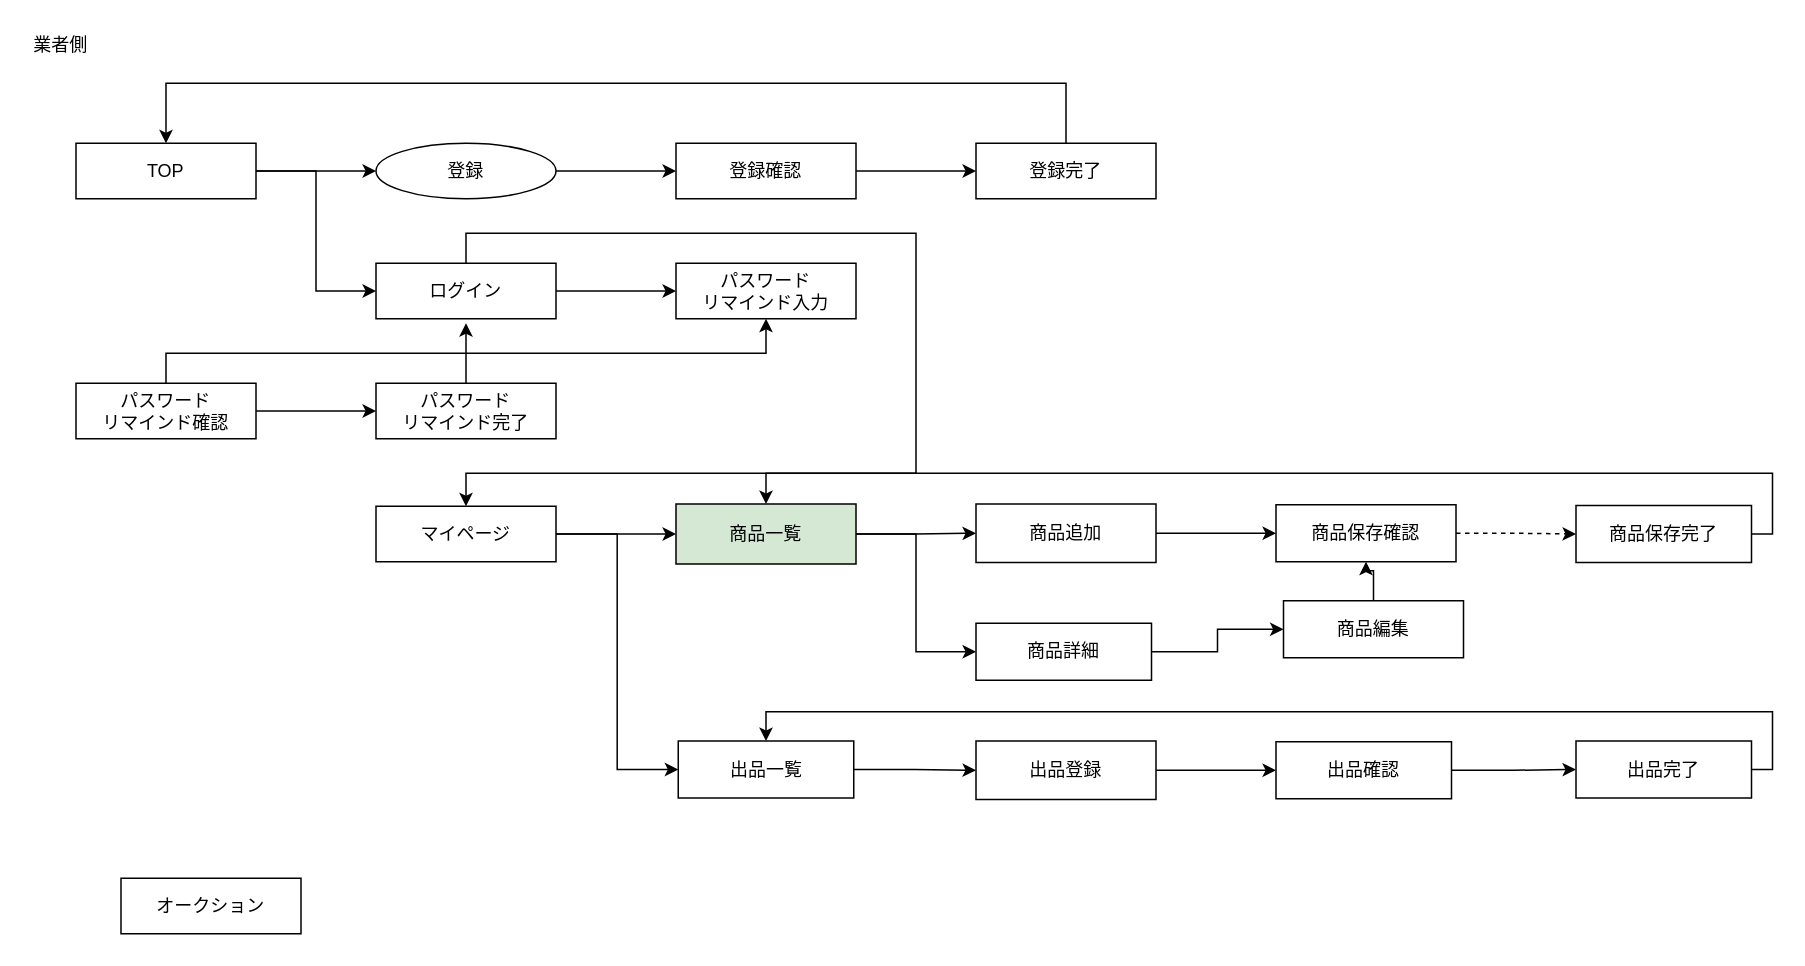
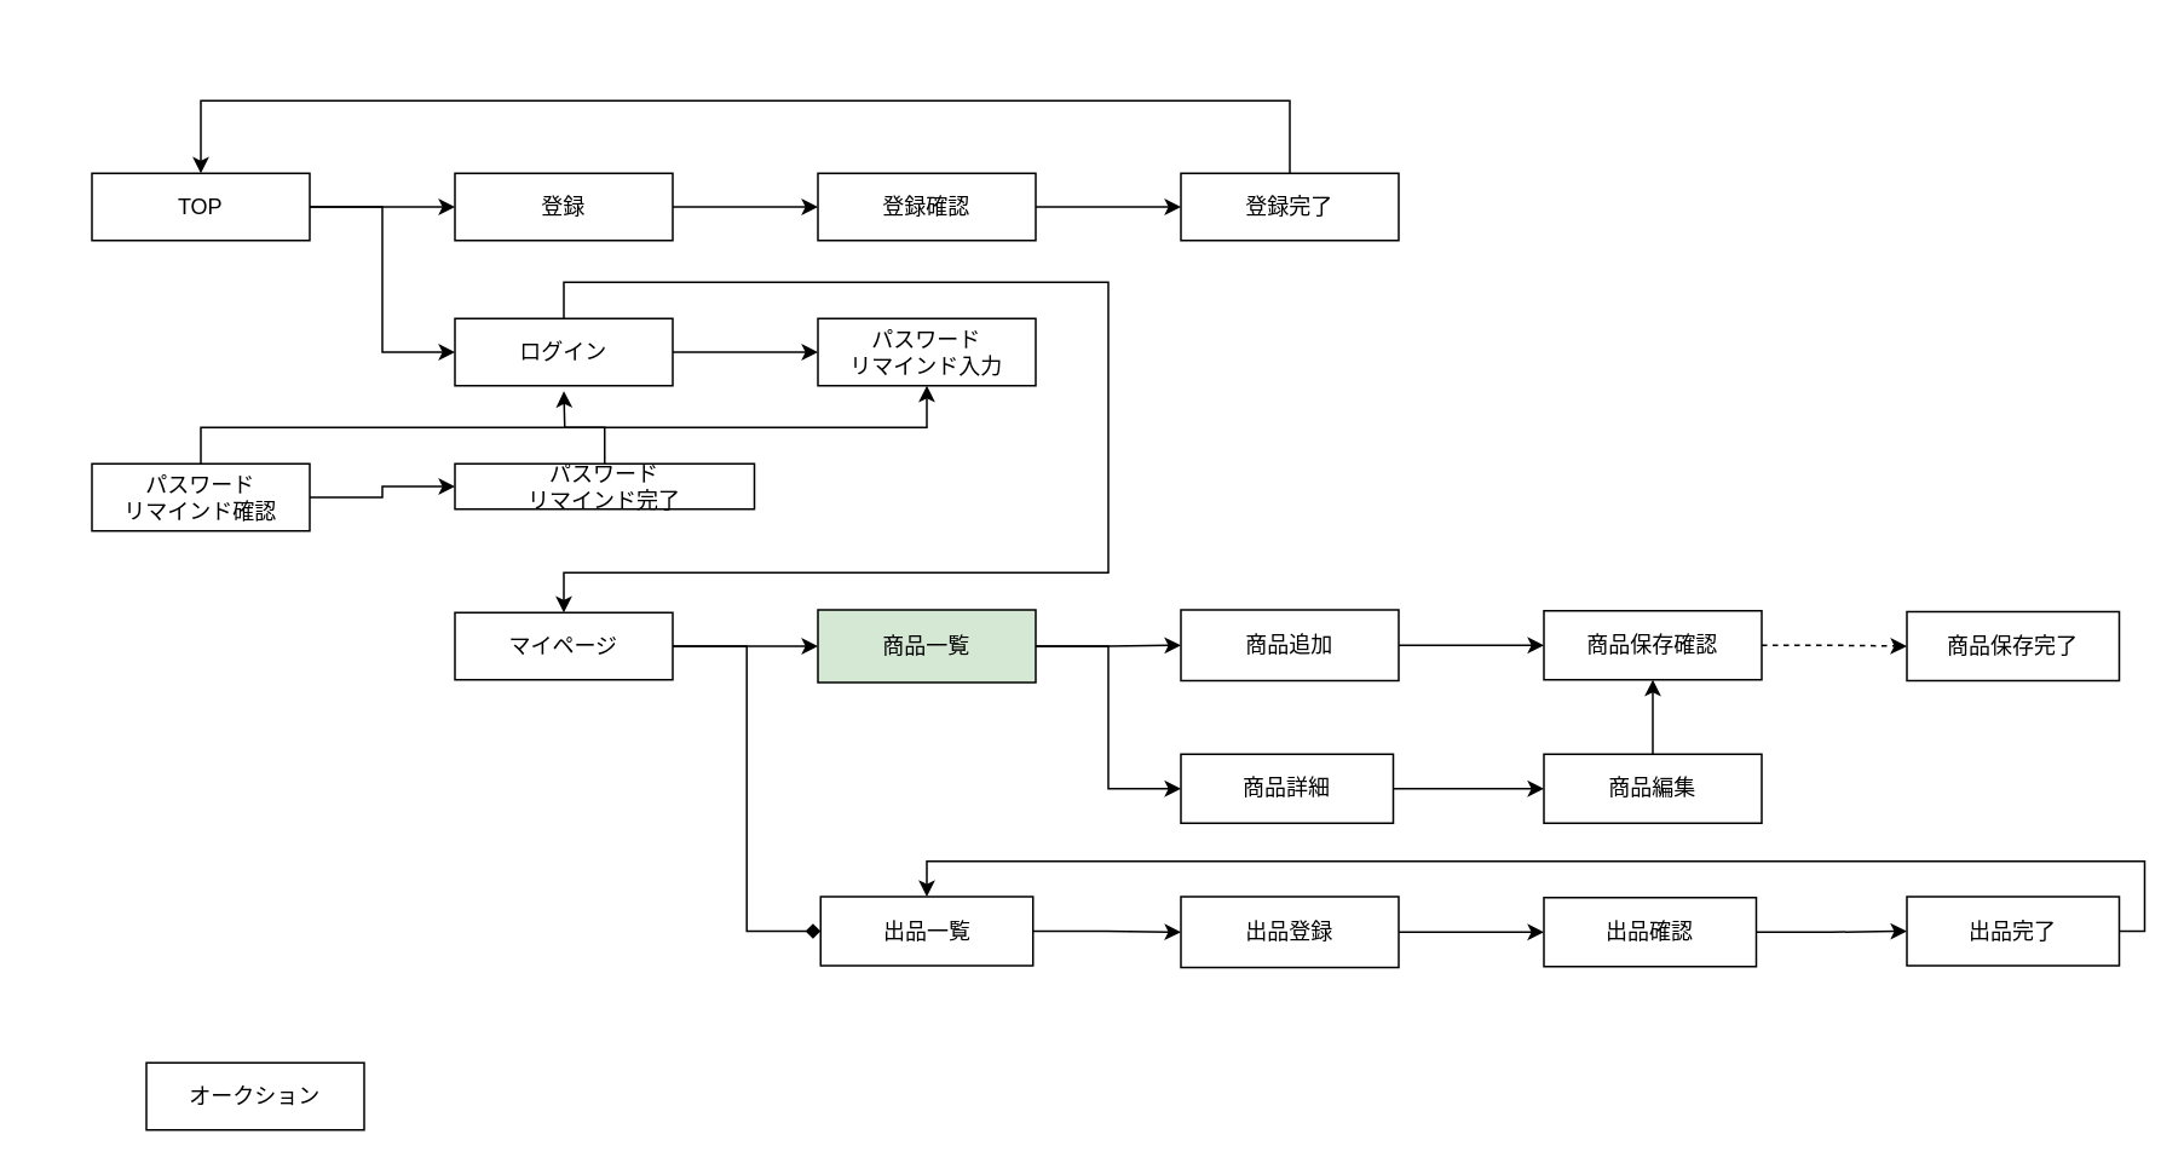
  <mxCell id="0" />
  <mxCell id="1" parent="0" />
  <mxCell id="2" style="edgeStyle=orthogonalEdgeStyle;rounded=0;orthogonalLoop=1;jettySize=auto;html=1;entryX=0;entryY=0.5;entryDx=0;entryDy=0;" edge="1" parent="1" source="4" target="9"><mxGeometry relative="1" as="geometry" /></mxCell>
- <mxCell id="3" style="edgeStyle=orthogonalEdgeStyle;rounded=0;orthogonalLoop=1;jettySize=auto;html=1;entryX=0;entryY=0.5;entryDx=0;entryDy=0;" edge="1" parent="1" source="4" target="33"><mxGeometry relative="1" as="geometry" /></mxCell>
+ <mxCell id="3" style="edgeStyle=orthogonalEdgeStyle;rounded=0;orthogonalLoop=1;jettySize=auto;html=1;entryX=0;entryY=0.5;entryDx=0;entryDy=0;endArrow=diamond;" edge="1" parent="1" source="4" target="33"><mxGeometry relative="1" as="geometry" /></mxCell>
  <mxCell id="4" value="マイページ" style="whiteSpace=wrap;html=1;" vertex="1" parent="1"><mxGeometry x="250" y="337" width="120" height="37" as="geometry" /></mxCell>
  <mxCell id="5" style="edgeStyle=orthogonalEdgeStyle;rounded=0;orthogonalLoop=1;jettySize=auto;html=1;entryX=0;entryY=0.5;entryDx=0;entryDy=0;" edge="1" parent="1" source="6" target="39"><mxGeometry relative="1" as="geometry" /></mxCell>
  <mxCell id="6" value="商品詳細" style="whiteSpace=wrap;html=1;" vertex="1" parent="1"><mxGeometry x="650" y="415" width="117" height="38" as="geometry" /></mxCell>
  <mxCell id="7" style="edgeStyle=orthogonalEdgeStyle;rounded=0;orthogonalLoop=1;jettySize=auto;html=1;entryX=0;entryY=0.5;entryDx=0;entryDy=0;" edge="1" parent="1" source="9" target="11"><mxGeometry relative="1" as="geometry" /></mxCell>
  <mxCell id="8" style="edgeStyle=orthogonalEdgeStyle;rounded=0;orthogonalLoop=1;jettySize=auto;html=1;entryX=0;entryY=0.5;entryDx=0;entryDy=0;" edge="1" parent="1" source="9" target="6"><mxGeometry relative="1" as="geometry" /></mxCell>
  <mxCell id="9" value="商品一覧" style="whiteSpace=wrap;html=1;fillColor=#d5e8d4;" vertex="1" parent="1"><mxGeometry x="450" y="335.5" width="120" height="40" as="geometry" /></mxCell>
  <mxCell id="10" style="edgeStyle=orthogonalEdgeStyle;rounded=0;orthogonalLoop=1;jettySize=auto;html=1;entryX=0;entryY=0.5;entryDx=0;entryDy=0;" edge="1" parent="1" source="11" target="35"><mxGeometry relative="1" as="geometry" /></mxCell>
  <mxCell id="11" value="商品追加" style="whiteSpace=wrap;html=1;" vertex="1" parent="1"><mxGeometry x="650" y="335.5" width="120" height="39" as="geometry" /></mxCell>
  <mxCell id="12" value="オークション" style="whiteSpace=wrap;html=1;" vertex="1" parent="1"><mxGeometry x="80" y="585" width="120" height="37" as="geometry" /></mxCell>
- <mxCell id="13" value="業者側" style="text;html=1;resizable=0;points=[];autosize=1;align=left;verticalAlign=top;spacingTop=-4;" vertex="1" parent="1"><mxGeometry x="20" y="20" width="50" height="20" as="geometry" /></mxCell>
  <mxCell id="14" style="edgeStyle=orthogonalEdgeStyle;rounded=0;orthogonalLoop=1;jettySize=auto;html=1;entryX=0;entryY=0.5;entryDx=0;entryDy=0;" edge="1" parent="1" source="16" target="19"><mxGeometry relative="1" as="geometry" /></mxCell>
  <mxCell id="15" style="edgeStyle=orthogonalEdgeStyle;rounded=0;orthogonalLoop=1;jettySize=auto;html=1;entryX=0.5;entryY=0;entryDx=0;entryDy=0;" edge="1" parent="1" source="16" target="4"><mxGeometry relative="1" as="geometry"><Array as="points"><mxPoint x="310" y="155" /><mxPoint x="610" y="155" /><mxPoint x="610" y="315" /><mxPoint x="310" y="315" /></Array></mxGeometry></mxCell>
  <mxCell id="16" value="ログイン" style="whiteSpace=wrap;html=1;" vertex="1" parent="1"><mxGeometry x="250" y="175" width="120" height="37" as="geometry" /></mxCell>
  <mxCell id="17" style="edgeStyle=orthogonalEdgeStyle;rounded=0;orthogonalLoop=1;jettySize=auto;html=1;entryX=0;entryY=0.5;entryDx=0;entryDy=0;" edge="1" parent="1" source="18" target="21"><mxGeometry relative="1" as="geometry" /></mxCell>
- <mxCell id="18" value="登録" style="ellipse;whiteSpace=wrap;html=1;" vertex="1" parent="1"><mxGeometry x="250" y="95" width="120" height="37" as="geometry" /></mxCell>
+ <mxCell id="18" value="登録" style="whiteSpace=wrap;html=1;" vertex="1" parent="1"><mxGeometry x="250" y="95" width="120" height="37" as="geometry" /></mxCell>
  <mxCell id="19" value="パスワード&lt;br&gt;リマインド入力" style="whiteSpace=wrap;html=1;" vertex="1" parent="1"><mxGeometry x="450" y="175" width="120" height="37" as="geometry" /></mxCell>
  <mxCell id="20" style="edgeStyle=orthogonalEdgeStyle;rounded=0;orthogonalLoop=1;jettySize=auto;html=1;entryX=0;entryY=0.5;entryDx=0;entryDy=0;" edge="1" parent="1" source="21" target="23"><mxGeometry relative="1" as="geometry" /></mxCell>
  <mxCell id="21" value="登録確認" style="whiteSpace=wrap;html=1;" vertex="1" parent="1"><mxGeometry x="450" y="95" width="120" height="37" as="geometry" /></mxCell>
  <mxCell id="22" style="edgeStyle=orthogonalEdgeStyle;rounded=0;orthogonalLoop=1;jettySize=auto;html=1;entryX=0.5;entryY=0;entryDx=0;entryDy=0;" edge="1" parent="1" source="23" target="26"><mxGeometry relative="1" as="geometry"><Array as="points"><mxPoint x="710" y="55" /><mxPoint x="110" y="55" /></Array></mxGeometry></mxCell>
  <mxCell id="23" value="登録完了" style="whiteSpace=wrap;html=1;" vertex="1" parent="1"><mxGeometry x="650" y="95" width="120" height="37" as="geometry" /></mxCell>
  <mxCell id="24" style="edgeStyle=orthogonalEdgeStyle;rounded=0;orthogonalLoop=1;jettySize=auto;html=1;entryX=0;entryY=0.5;entryDx=0;entryDy=0;" edge="1" parent="1" source="26" target="18"><mxGeometry relative="1" as="geometry" /></mxCell>
  <mxCell id="25" style="edgeStyle=orthogonalEdgeStyle;rounded=0;orthogonalLoop=1;jettySize=auto;html=1;entryX=0;entryY=0.5;entryDx=0;entryDy=0;" edge="1" parent="1" source="26" target="16"><mxGeometry relative="1" as="geometry" /></mxCell>
  <mxCell id="26" value="TOP" style="whiteSpace=wrap;html=1;" vertex="1" parent="1"><mxGeometry x="50" y="95" width="120" height="37" as="geometry" /></mxCell>
  <mxCell id="27" style="edgeStyle=orthogonalEdgeStyle;rounded=0;orthogonalLoop=1;jettySize=auto;html=1;entryX=0.5;entryY=1;entryDx=0;entryDy=0;" edge="1" parent="1" source="29" target="19"><mxGeometry relative="1" as="geometry"><Array as="points"><mxPoint x="110" y="235" /><mxPoint x="510" y="235" /></Array></mxGeometry></mxCell>
  <mxCell id="28" style="edgeStyle=orthogonalEdgeStyle;rounded=0;orthogonalLoop=1;jettySize=auto;html=1;entryX=0;entryY=0.5;entryDx=0;entryDy=0;" edge="1" parent="1" source="29" target="31"><mxGeometry relative="1" as="geometry" /></mxCell>
  <mxCell id="29" value="パスワード&lt;br&gt;リマインド確認" style="whiteSpace=wrap;html=1;" vertex="1" parent="1"><mxGeometry x="50" y="255" width="120" height="37" as="geometry" /></mxCell>
  <mxCell id="30" style="edgeStyle=orthogonalEdgeStyle;rounded=0;orthogonalLoop=1;jettySize=auto;html=1;" edge="1" parent="1" source="31"><mxGeometry relative="1" as="geometry"><mxPoint x="310" y="215" as="targetPoint" /></mxGeometry></mxCell>
- <mxCell id="31" value="パスワード&lt;br&gt;リマインド完了" style="whiteSpace=wrap;html=1;" vertex="1" parent="1"><mxGeometry x="250" y="255" width="120" height="37" as="geometry" /></mxCell>
+ <mxCell id="31" value="パスワード&lt;br&gt;リマインド完了" style="whiteSpace=wrap;html=1;" vertex="1" parent="1"><mxGeometry x="250" y="255" width="165" height="25" as="geometry" /></mxCell>
  <mxCell id="32" style="edgeStyle=orthogonalEdgeStyle;rounded=0;orthogonalLoop=1;jettySize=auto;html=1;entryX=0;entryY=0.5;entryDx=0;entryDy=0;" edge="1" parent="1" source="33" target="41"><mxGeometry relative="1" as="geometry" /></mxCell>
  <mxCell id="33" value="出品一覧" style="whiteSpace=wrap;html=1;" vertex="1" parent="1"><mxGeometry x="451.5" y="493.5" width="117" height="38" as="geometry" /></mxCell>
  <mxCell id="34" style="edgeStyle=orthogonalEdgeStyle;rounded=0;orthogonalLoop=1;jettySize=auto;html=1;entryX=0;entryY=0.5;entryDx=0;entryDy=0;dashed=1;" edge="1" parent="1" source="35" target="37"><mxGeometry relative="1" as="geometry" /></mxCell>
  <mxCell id="35" value="商品保存確認" style="whiteSpace=wrap;html=1;" vertex="1" parent="1"><mxGeometry x="850" y="336" width="120" height="38" as="geometry" /></mxCell>
- <mxCell id="36" style="edgeStyle=orthogonalEdgeStyle;rounded=0;orthogonalLoop=1;jettySize=auto;html=1;entryX=0.5;entryY=0;entryDx=0;entryDy=0;" edge="1" parent="1" source="37" target="9"><mxGeometry relative="1" as="geometry"><Array as="points"><mxPoint x="1181" y="355" /><mxPoint x="1181" y="315" /><mxPoint x="510" y="315" /></Array></mxGeometry></mxCell>
  <mxCell id="37" value="商品保存完了" style="whiteSpace=wrap;html=1;" vertex="1" parent="1"><mxGeometry x="1050" y="336.5" width="117" height="38" as="geometry" /></mxCell>
  <mxCell id="38" style="edgeStyle=orthogonalEdgeStyle;rounded=0;orthogonalLoop=1;jettySize=auto;html=1;" edge="1" parent="1" source="39" target="35"><mxGeometry relative="1" as="geometry" /></mxCell>
- <mxCell id="39" value="商品編集" style="whiteSpace=wrap;html=1;" vertex="1" parent="1"><mxGeometry x="855" y="400" width="120" height="38" as="geometry" /></mxCell>
+ <mxCell id="39" value="商品編集" style="whiteSpace=wrap;html=1;" vertex="1" parent="1"><mxGeometry x="850" y="415" width="120" height="38" as="geometry" /></mxCell>
  <mxCell id="40" style="edgeStyle=orthogonalEdgeStyle;rounded=0;orthogonalLoop=1;jettySize=auto;html=1;entryX=0;entryY=0.5;entryDx=0;entryDy=0;" edge="1" parent="1" source="41" target="43"><mxGeometry relative="1" as="geometry" /></mxCell>
  <mxCell id="41" value="出品登録" style="whiteSpace=wrap;html=1;" vertex="1" parent="1"><mxGeometry x="650" y="493.5" width="120" height="39" as="geometry" /></mxCell>
  <mxCell id="42" style="edgeStyle=orthogonalEdgeStyle;rounded=0;orthogonalLoop=1;jettySize=auto;html=1;entryX=0;entryY=0.5;entryDx=0;entryDy=0;" edge="1" parent="1" source="43" target="45"><mxGeometry relative="1" as="geometry" /></mxCell>
  <mxCell id="43" value="出品確認" style="whiteSpace=wrap;html=1;" vertex="1" parent="1"><mxGeometry x="850" y="494" width="117" height="38" as="geometry" /></mxCell>
  <mxCell id="44" style="edgeStyle=orthogonalEdgeStyle;rounded=0;orthogonalLoop=1;jettySize=auto;html=1;entryX=0.5;entryY=0;entryDx=0;entryDy=0;" edge="1" parent="1" source="45" target="33"><mxGeometry relative="1" as="geometry"><Array as="points"><mxPoint x="1181" y="513" /><mxPoint x="1181" y="474" /><mxPoint x="510" y="474" /></Array></mxGeometry></mxCell>
  <mxCell id="45" value="出品完了" style="whiteSpace=wrap;html=1;" vertex="1" parent="1"><mxGeometry x="1050" y="493.5" width="117" height="38" as="geometry" /></mxCell>
